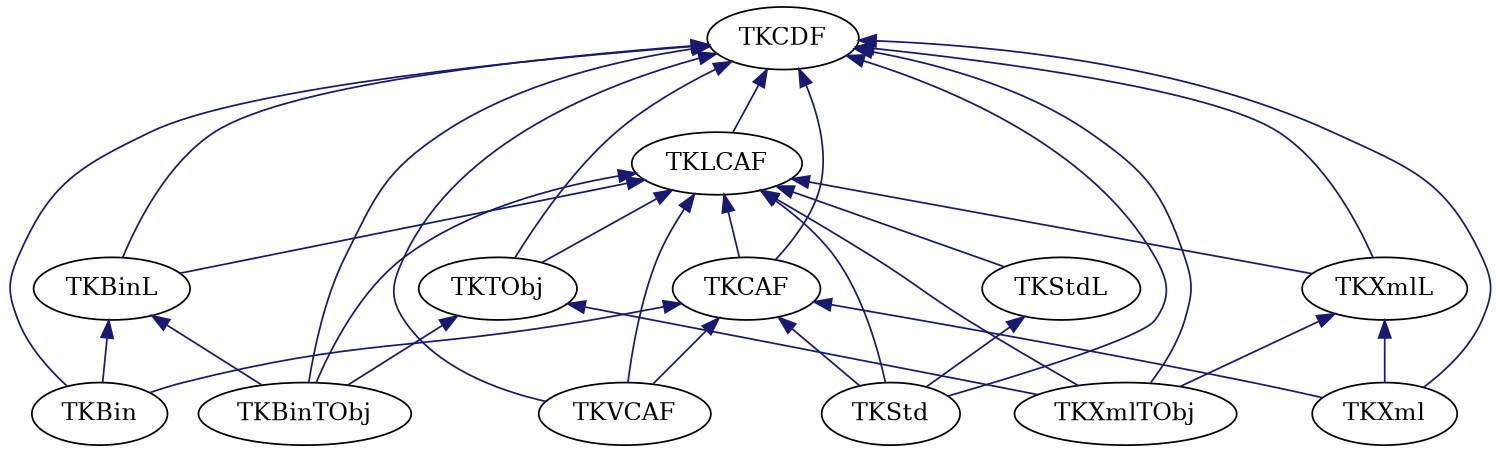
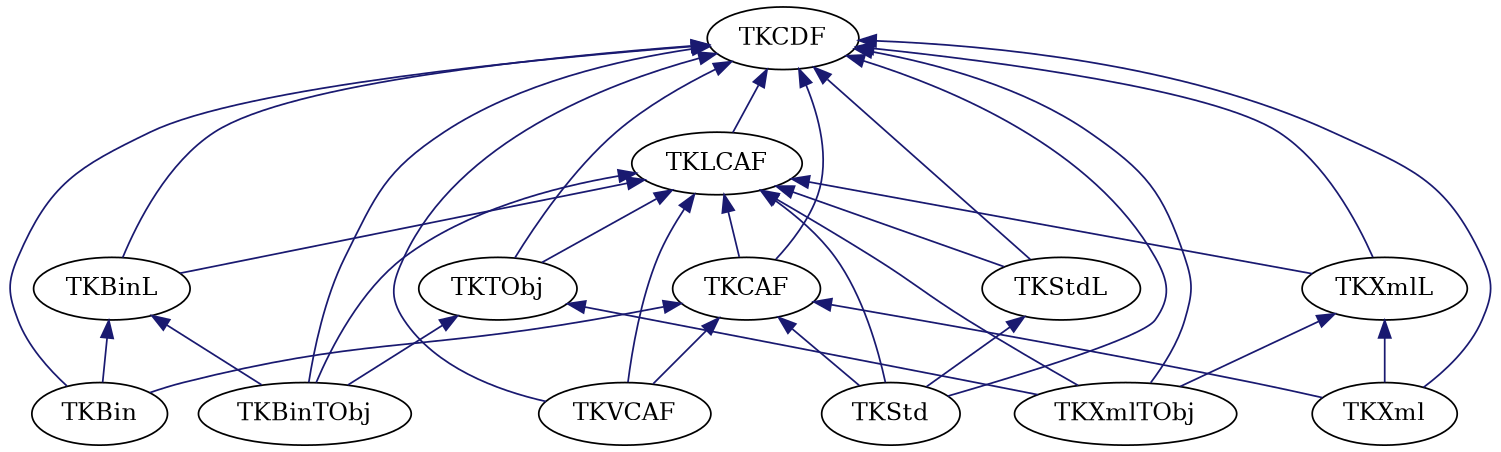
  digraph {
    edge [color=midnightblue dir=back style=solid]
    TKCDF
    TKLCAF
    TKVCAF
    TKCAF
    TKBinL
    TKXmlL
    TKBin
    TKXml
    TKStdL
    TKStd
    TKTObj
    TKBinTObj
    TKXmlTObj
    TKCDF -> TKLCAF
    TKCDF -> TKVCAF
    TKCDF -> TKCAF
    TKCDF -> TKBinL
    TKCDF -> TKXmlL
    TKCDF -> TKBin
    TKCDF -> TKXml
+   TKCDF -> TKStdL
    TKCDF -> TKStd
    TKCDF -> TKTObj
    TKCDF -> TKBinTObj
    TKCDF -> TKXmlTObj
    TKLCAF -> TKVCAF
    TKLCAF -> TKCAF
    TKLCAF -> TKBinL
    TKLCAF -> TKXmlL
    TKLCAF -> TKStdL
    TKLCAF -> TKStd
    TKLCAF -> TKTObj
    TKLCAF -> TKBinTObj
    TKLCAF -> TKXmlTObj
    TKCAF -> TKVCAF
    TKCAF -> TKBin
    TKCAF -> TKXml
    TKCAF -> TKStd
    TKBinL -> TKBin
    TKBinL -> TKBinTObj
    TKXmlL -> TKXml
    TKXmlL -> TKXmlTObj
    TKStdL -> TKStd
    TKTObj -> TKBinTObj
    TKTObj -> TKXmlTObj
  }
